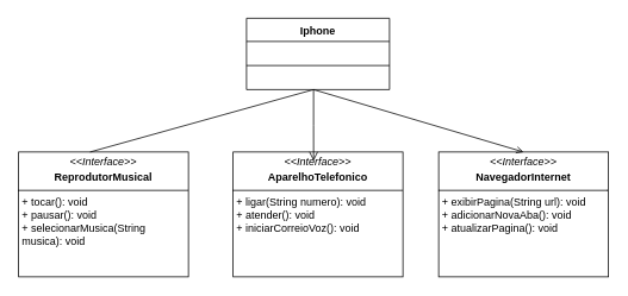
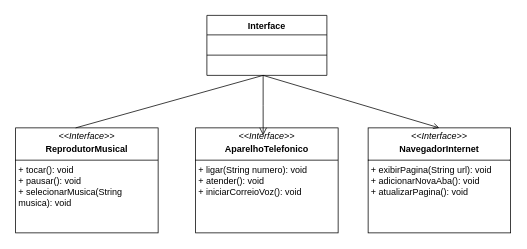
  <mxCell id="0" />
  <mxCell id="1" parent="0" />
  <mxCell id="2" value="&lt;p style=&quot;margin:0px;margin-top:4px;text-align:center;&quot;&gt;&lt;i&gt;&amp;lt;&amp;lt;Interface&amp;gt;&amp;gt;&lt;/i&gt;&lt;/p&gt;&lt;p style=&quot;margin:0px;margin-top:4px;text-align:center;&quot;&gt;&lt;b&gt;ReprodutorMusical&lt;/b&gt;&lt;/p&gt;&lt;hr style=&quot;border-style:solid;&quot; size=&quot;1&quot;&gt;&lt;p style=&quot;margin:0px;margin-left:4px;&quot;&gt;+ tocar(): void&lt;br&gt;+ pausar(): void&lt;br&gt;+ selecionarMusica(String musica): void&lt;br&gt;&lt;br&gt;&lt;/p&gt;" style="verticalAlign=top;align=left;overflow=fill;html=1;whiteSpace=wrap;" vertex="1" parent="1"><mxGeometry x="20" y="170" width="190" height="140" as="geometry" /></mxCell>
  <mxCell id="3" value="&lt;p style=&quot;margin:0px;margin-top:4px;text-align:center;&quot;&gt;&lt;i&gt;&amp;lt;&amp;lt;Interface&amp;gt;&amp;gt;&lt;/i&gt;&lt;/p&gt;&lt;p style=&quot;margin:0px;margin-top:4px;text-align:center;&quot;&gt;&lt;b&gt;AparelhoTelefonico&lt;/b&gt;&lt;/p&gt;&lt;hr style=&quot;border-style:solid;&quot; size=&quot;1&quot;&gt;&lt;p style=&quot;margin:0px;margin-left:4px;&quot;&gt;+ ligar(String numero): void&lt;br&gt;+ atender(): void&lt;br&gt;+ iniciarCorreioVoz(): void&lt;br&gt;&lt;br&gt;&lt;br&gt;&lt;/p&gt;" style="verticalAlign=top;align=left;overflow=fill;html=1;whiteSpace=wrap;" vertex="1" parent="1"><mxGeometry x="260" y="170" width="190" height="140" as="geometry" /></mxCell>
  <mxCell id="4" value="&lt;p style=&quot;margin:0px;margin-top:4px;text-align:center;&quot;&gt;&lt;i&gt;&amp;lt;&amp;lt;Interface&amp;gt;&amp;gt;&lt;/i&gt;&lt;/p&gt;&lt;p style=&quot;margin:0px;margin-top:4px;text-align:center;&quot;&gt;&lt;b&gt;NavegadorInternet&lt;/b&gt;&lt;/p&gt;&lt;hr style=&quot;border-style:solid;&quot; size=&quot;1&quot;&gt;&lt;p style=&quot;margin:0px;margin-left:4px;&quot;&gt;+ exibirPagina(String url): void&lt;br&gt;+ adicionarNovaAba(): void&lt;br&gt;+ atualizarPagina(): void&lt;br&gt;&lt;br&gt;&lt;br&gt;&lt;br&gt;&lt;/p&gt;" style="verticalAlign=top;align=left;overflow=fill;html=1;whiteSpace=wrap;" vertex="1" parent="1"><mxGeometry x="490" y="170" width="190" height="140" as="geometry" /></mxCell>
- <mxCell id="5" value="Iphone" style="swimlane;fontStyle=1;align=center;verticalAlign=top;childLayout=stackLayout;horizontal=1;startSize=26;horizontalStack=0;resizeParent=1;resizeParentMax=0;resizeLast=0;collapsible=1;marginBottom=0;whiteSpace=wrap;html=1;strokeColor=default;fontFamily=Helvetica;fontSize=12;fontColor=default;fillColor=default;" vertex="1" parent="1"><mxGeometry x="275" y="20" width="160" height="80" as="geometry" /></mxCell>
+ <mxCell id="5" value="Interface" style="swimlane;fontStyle=1;align=center;verticalAlign=top;childLayout=stackLayout;horizontal=1;startSize=26;horizontalStack=0;resizeParent=1;resizeParentMax=0;resizeLast=0;collapsible=1;marginBottom=0;whiteSpace=wrap;html=1;strokeColor=default;fontFamily=Helvetica;fontSize=12;fontColor=default;fillColor=default;" vertex="1" parent="1"><mxGeometry x="275" y="20" width="160" height="80" as="geometry" /></mxCell>
  <mxCell id="6" value="" style="line;strokeWidth=1;fillColor=none;align=left;verticalAlign=middle;spacingTop=-1;spacingLeft=3;spacingRight=3;rotatable=0;labelPosition=right;points=[];portConstraint=eastwest;strokeColor=inherit;fontFamily=Helvetica;fontSize=12;fontColor=default;" vertex="1" parent="5"><mxGeometry y="26" width="160" height="54" as="geometry" /></mxCell>
  <mxCell id="7" value="" style="endArrow=open;startArrow=none;endFill=0;startFill=0;html=1;verticalAlign=bottom;labelBackgroundColor=none;strokeWidth=1;rounded=0;fontFamily=Helvetica;fontSize=12;fontColor=default;entryX=0.5;entryY=0;entryDx=0;entryDy=0;exitX=0.421;exitY=0;exitDx=0;exitDy=0;exitPerimeter=0;" edge="1" parent="1" source="2" target="4"><mxGeometry width="160" relative="1" as="geometry"><mxPoint x="270" y="140" as="sourcePoint" /><mxPoint x="430" y="140" as="targetPoint" /><Array as="points"><mxPoint x="350" y="100" /></Array></mxGeometry></mxCell>
  <mxCell id="8" value="" style="endArrow=open;startArrow=none;endFill=0;startFill=0;endSize=8;html=1;verticalAlign=bottom;labelBackgroundColor=none;strokeWidth=1;rounded=0;fontFamily=Helvetica;fontSize=12;fontColor=default;entryX=0.474;entryY=0.071;entryDx=0;entryDy=0;entryPerimeter=0;" edge="1" parent="1" target="3"><mxGeometry width="160" relative="1" as="geometry"><mxPoint x="350" y="100" as="sourcePoint" /><mxPoint x="430" y="140" as="targetPoint" /><Array as="points"><mxPoint x="350" y="140" /></Array></mxGeometry></mxCell>
